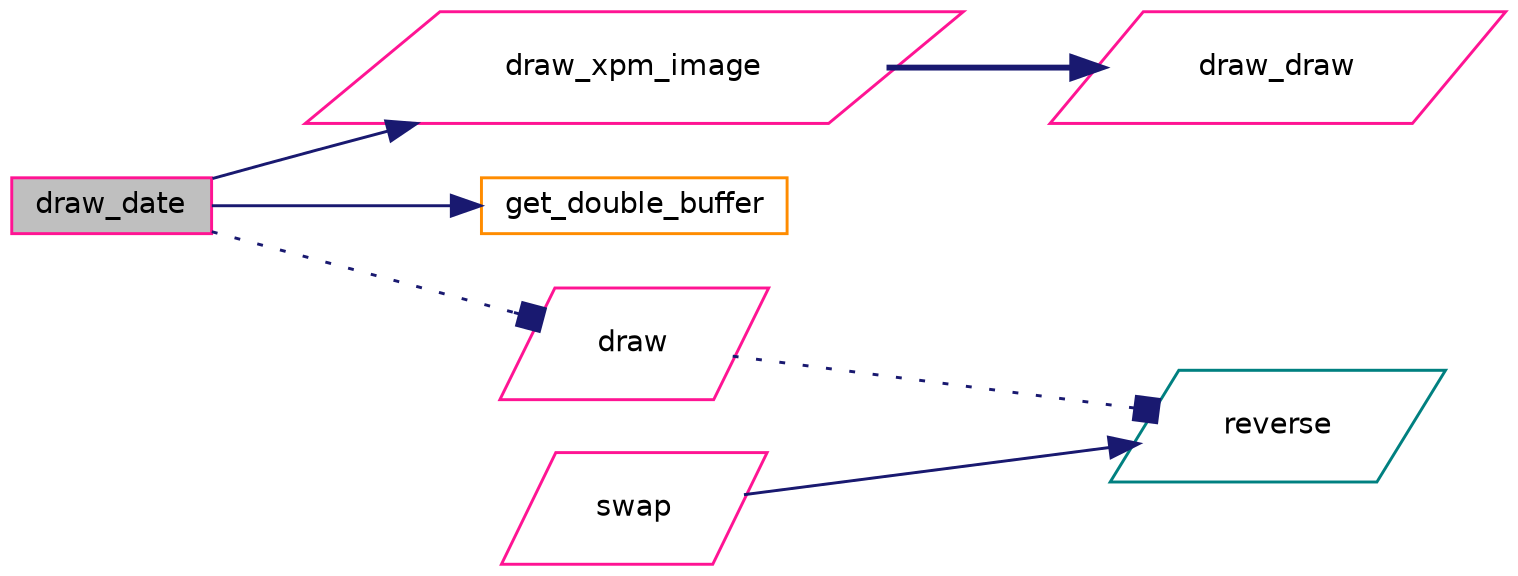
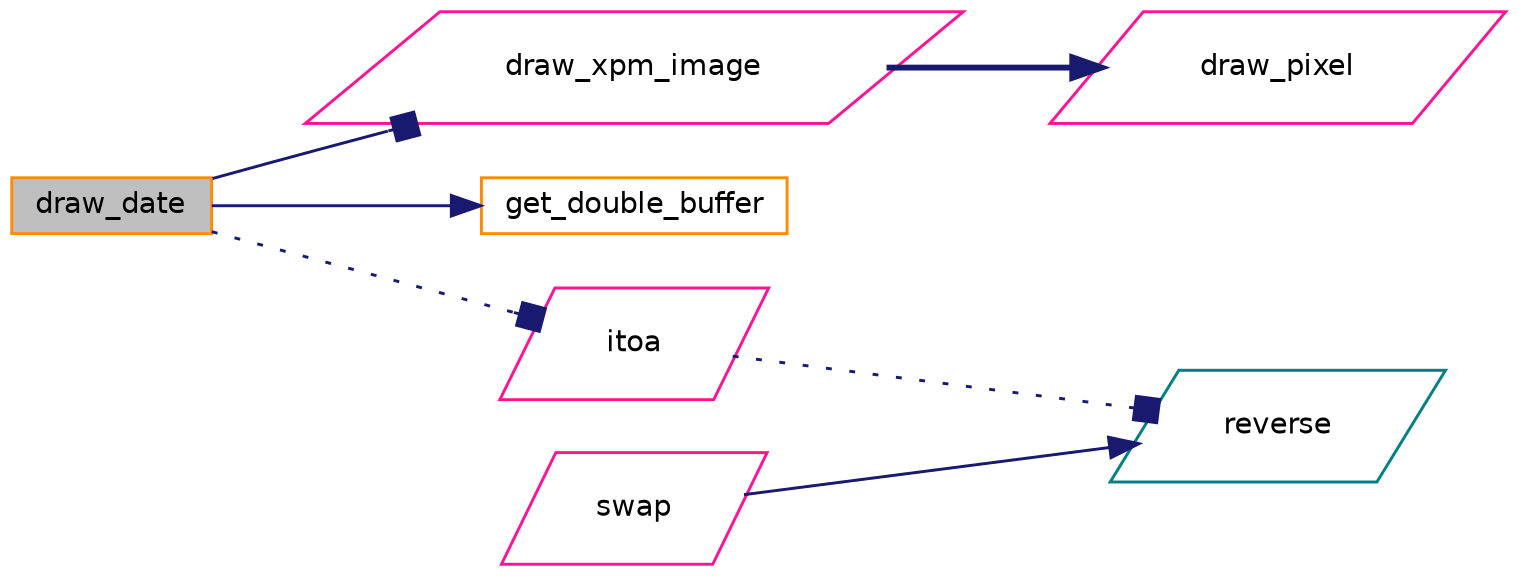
  digraph {
    rankdir=LR
    node [color=deeppink fillcolor=white fontname=Helvetica fontsize=10 shape=parallelogram style=filled]
    edge [arrowhead=normal color=midnightblue fontname=Helvetica fontsize=10 labelfontname=Helvetica labelfontsize=10 style=solid]
-   n1 [fillcolor=grey75 fontcolor=black height=0.2 label=draw_date shape=box width=0.4]
+   n1 [color=darkorange fillcolor=grey75 fontcolor=black height=0.2 label=draw_date shape=box width=0.4]
    n2 [height=0.2 label=draw_xpm_image width=0.4]
    n3 [color=darkorange height=0.2 label=get_double_buffer shape=box width=0.4]
-   n4 [height=0.2 label=draw width=0.4]
-   n5 [height=0.2 label=draw_draw width=0.4]
+   n4 [height=0.2 label=itoa width=0.4]
+   n5 [height=0.2 label=draw_pixel width=0.4]
    n6 [color=teal height=0.2 label=reverse width=0.4]
    n7 [height=0.2 label=swap width=0.4]
-   n1 -> n2
+   n1 -> n2 [arrowhead=box]
    n1 -> n3
    n1 -> n4 [arrowhead=box style=dotted]
    n2 -> n5 [style=bold]
    n4 -> n6 [arrowhead=box style=dotted]
    n7 -> n6
  }
